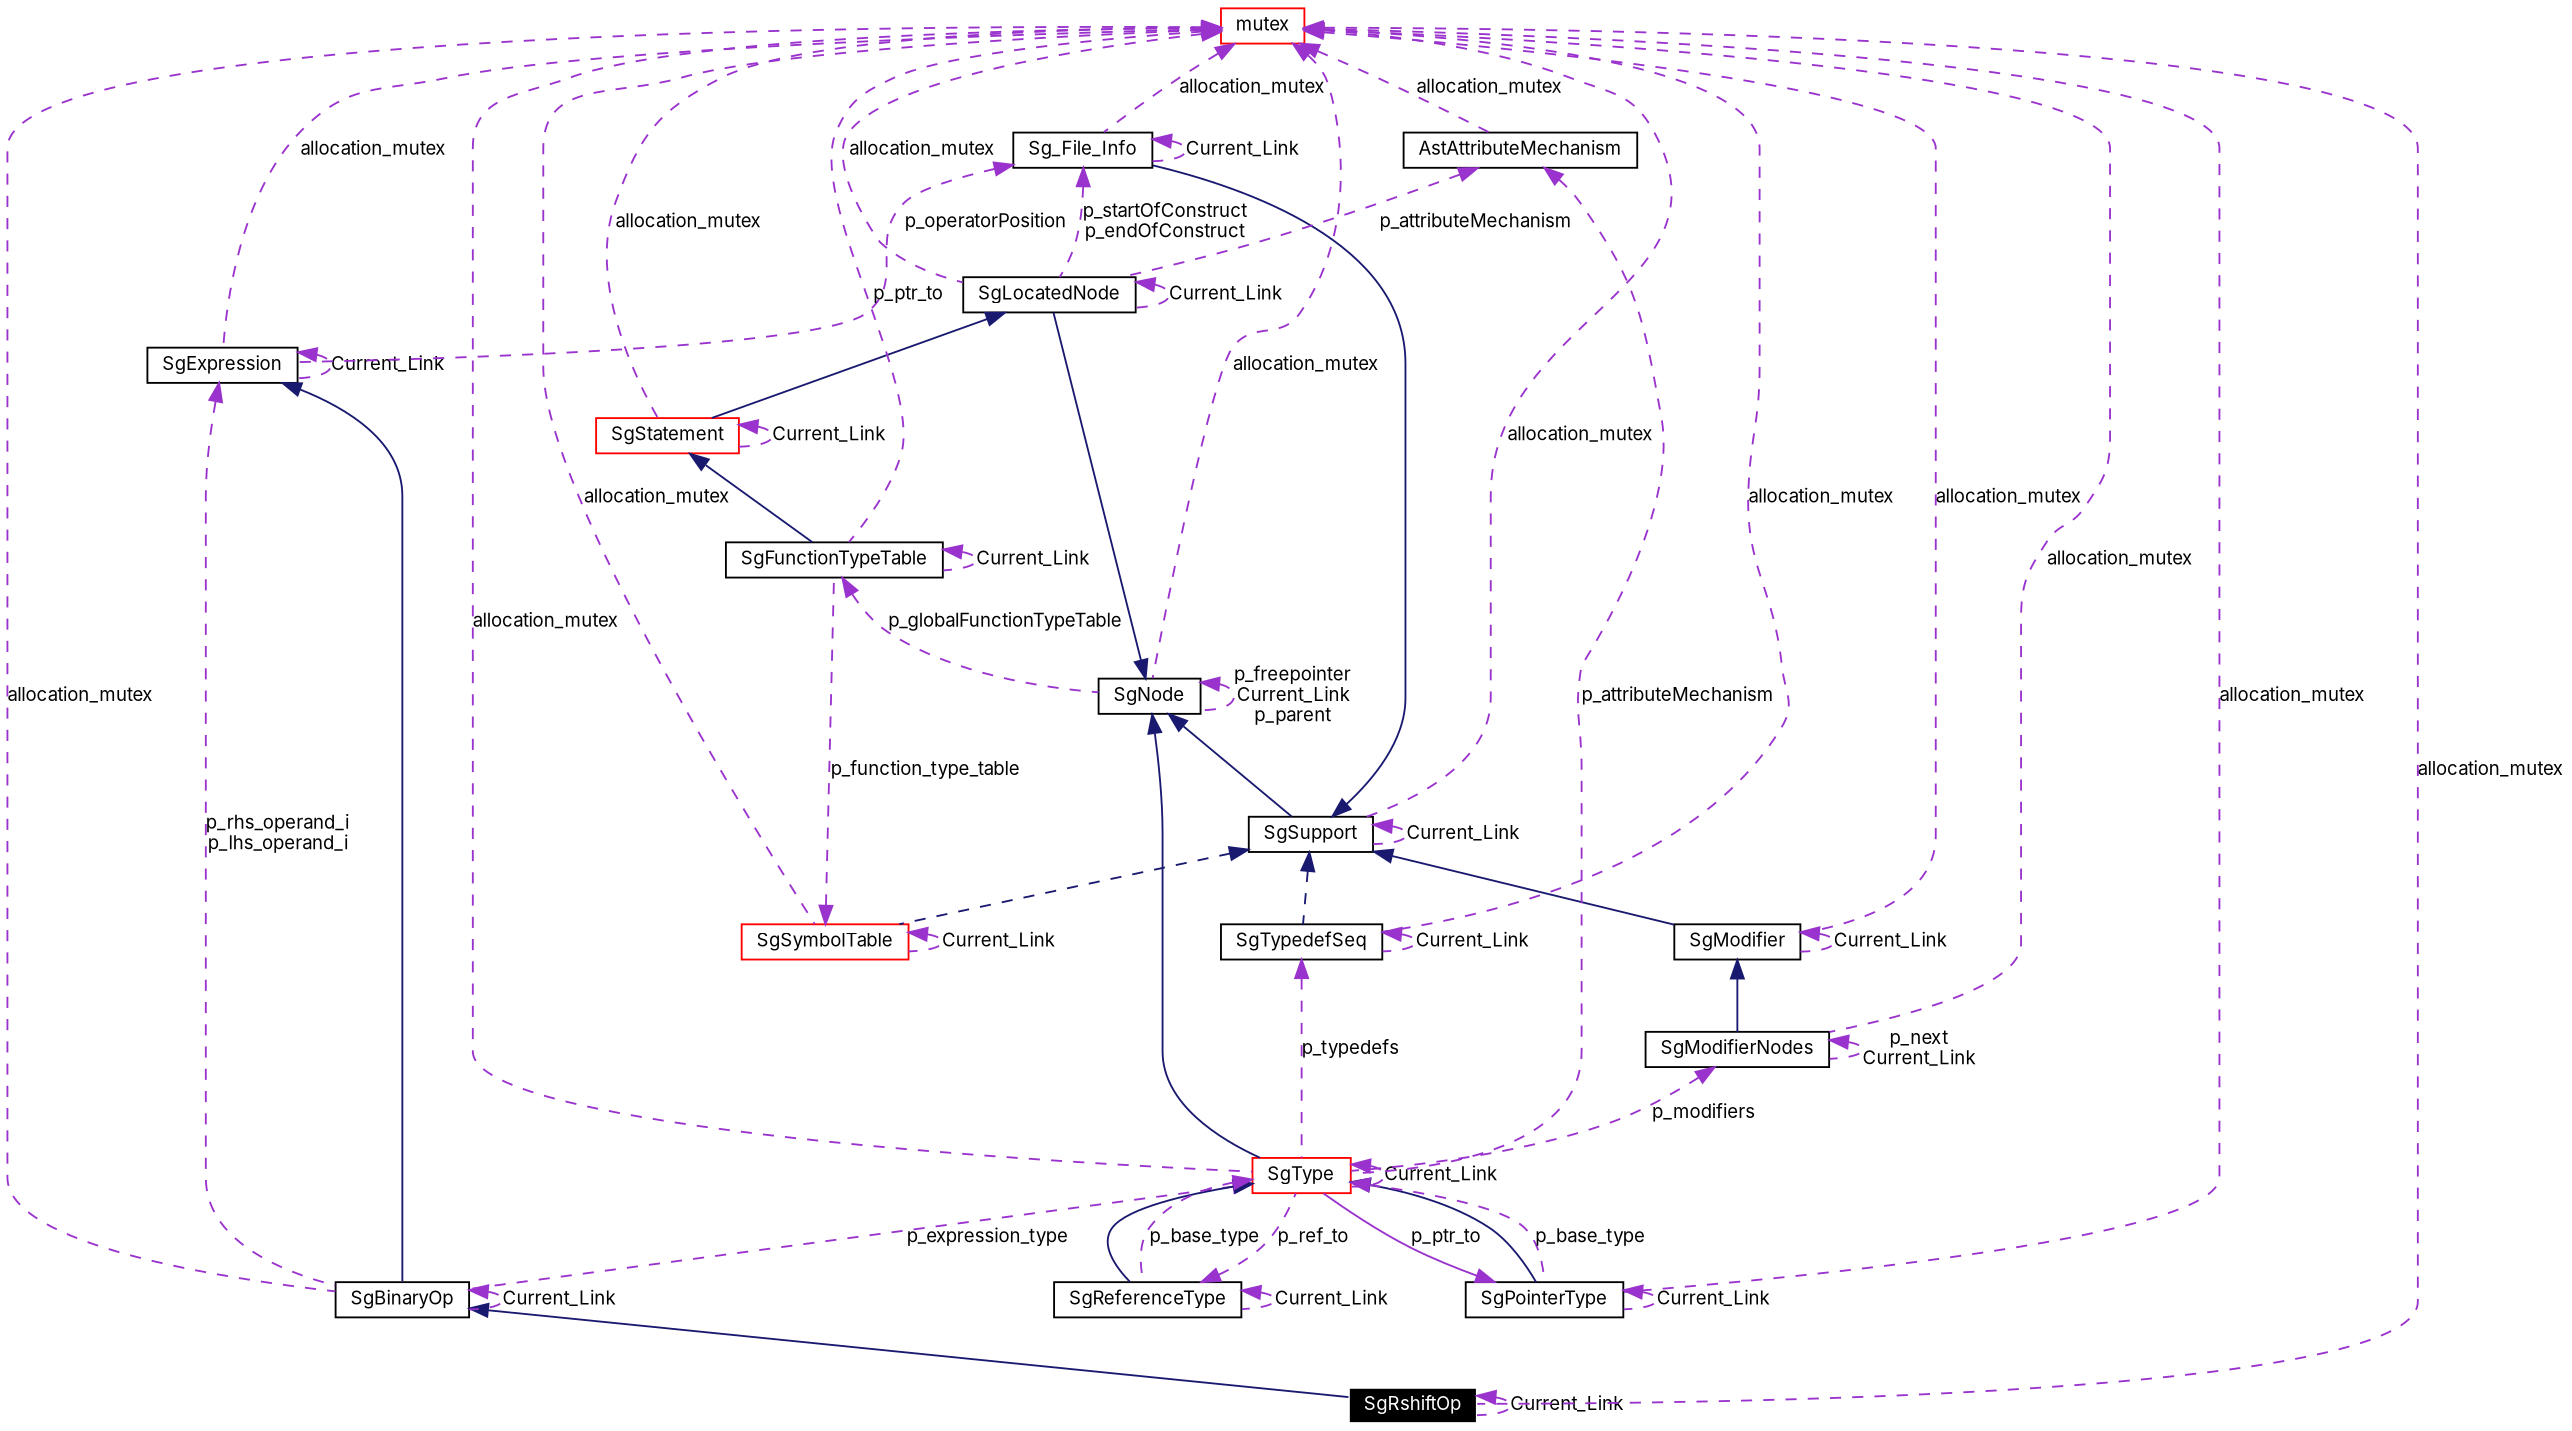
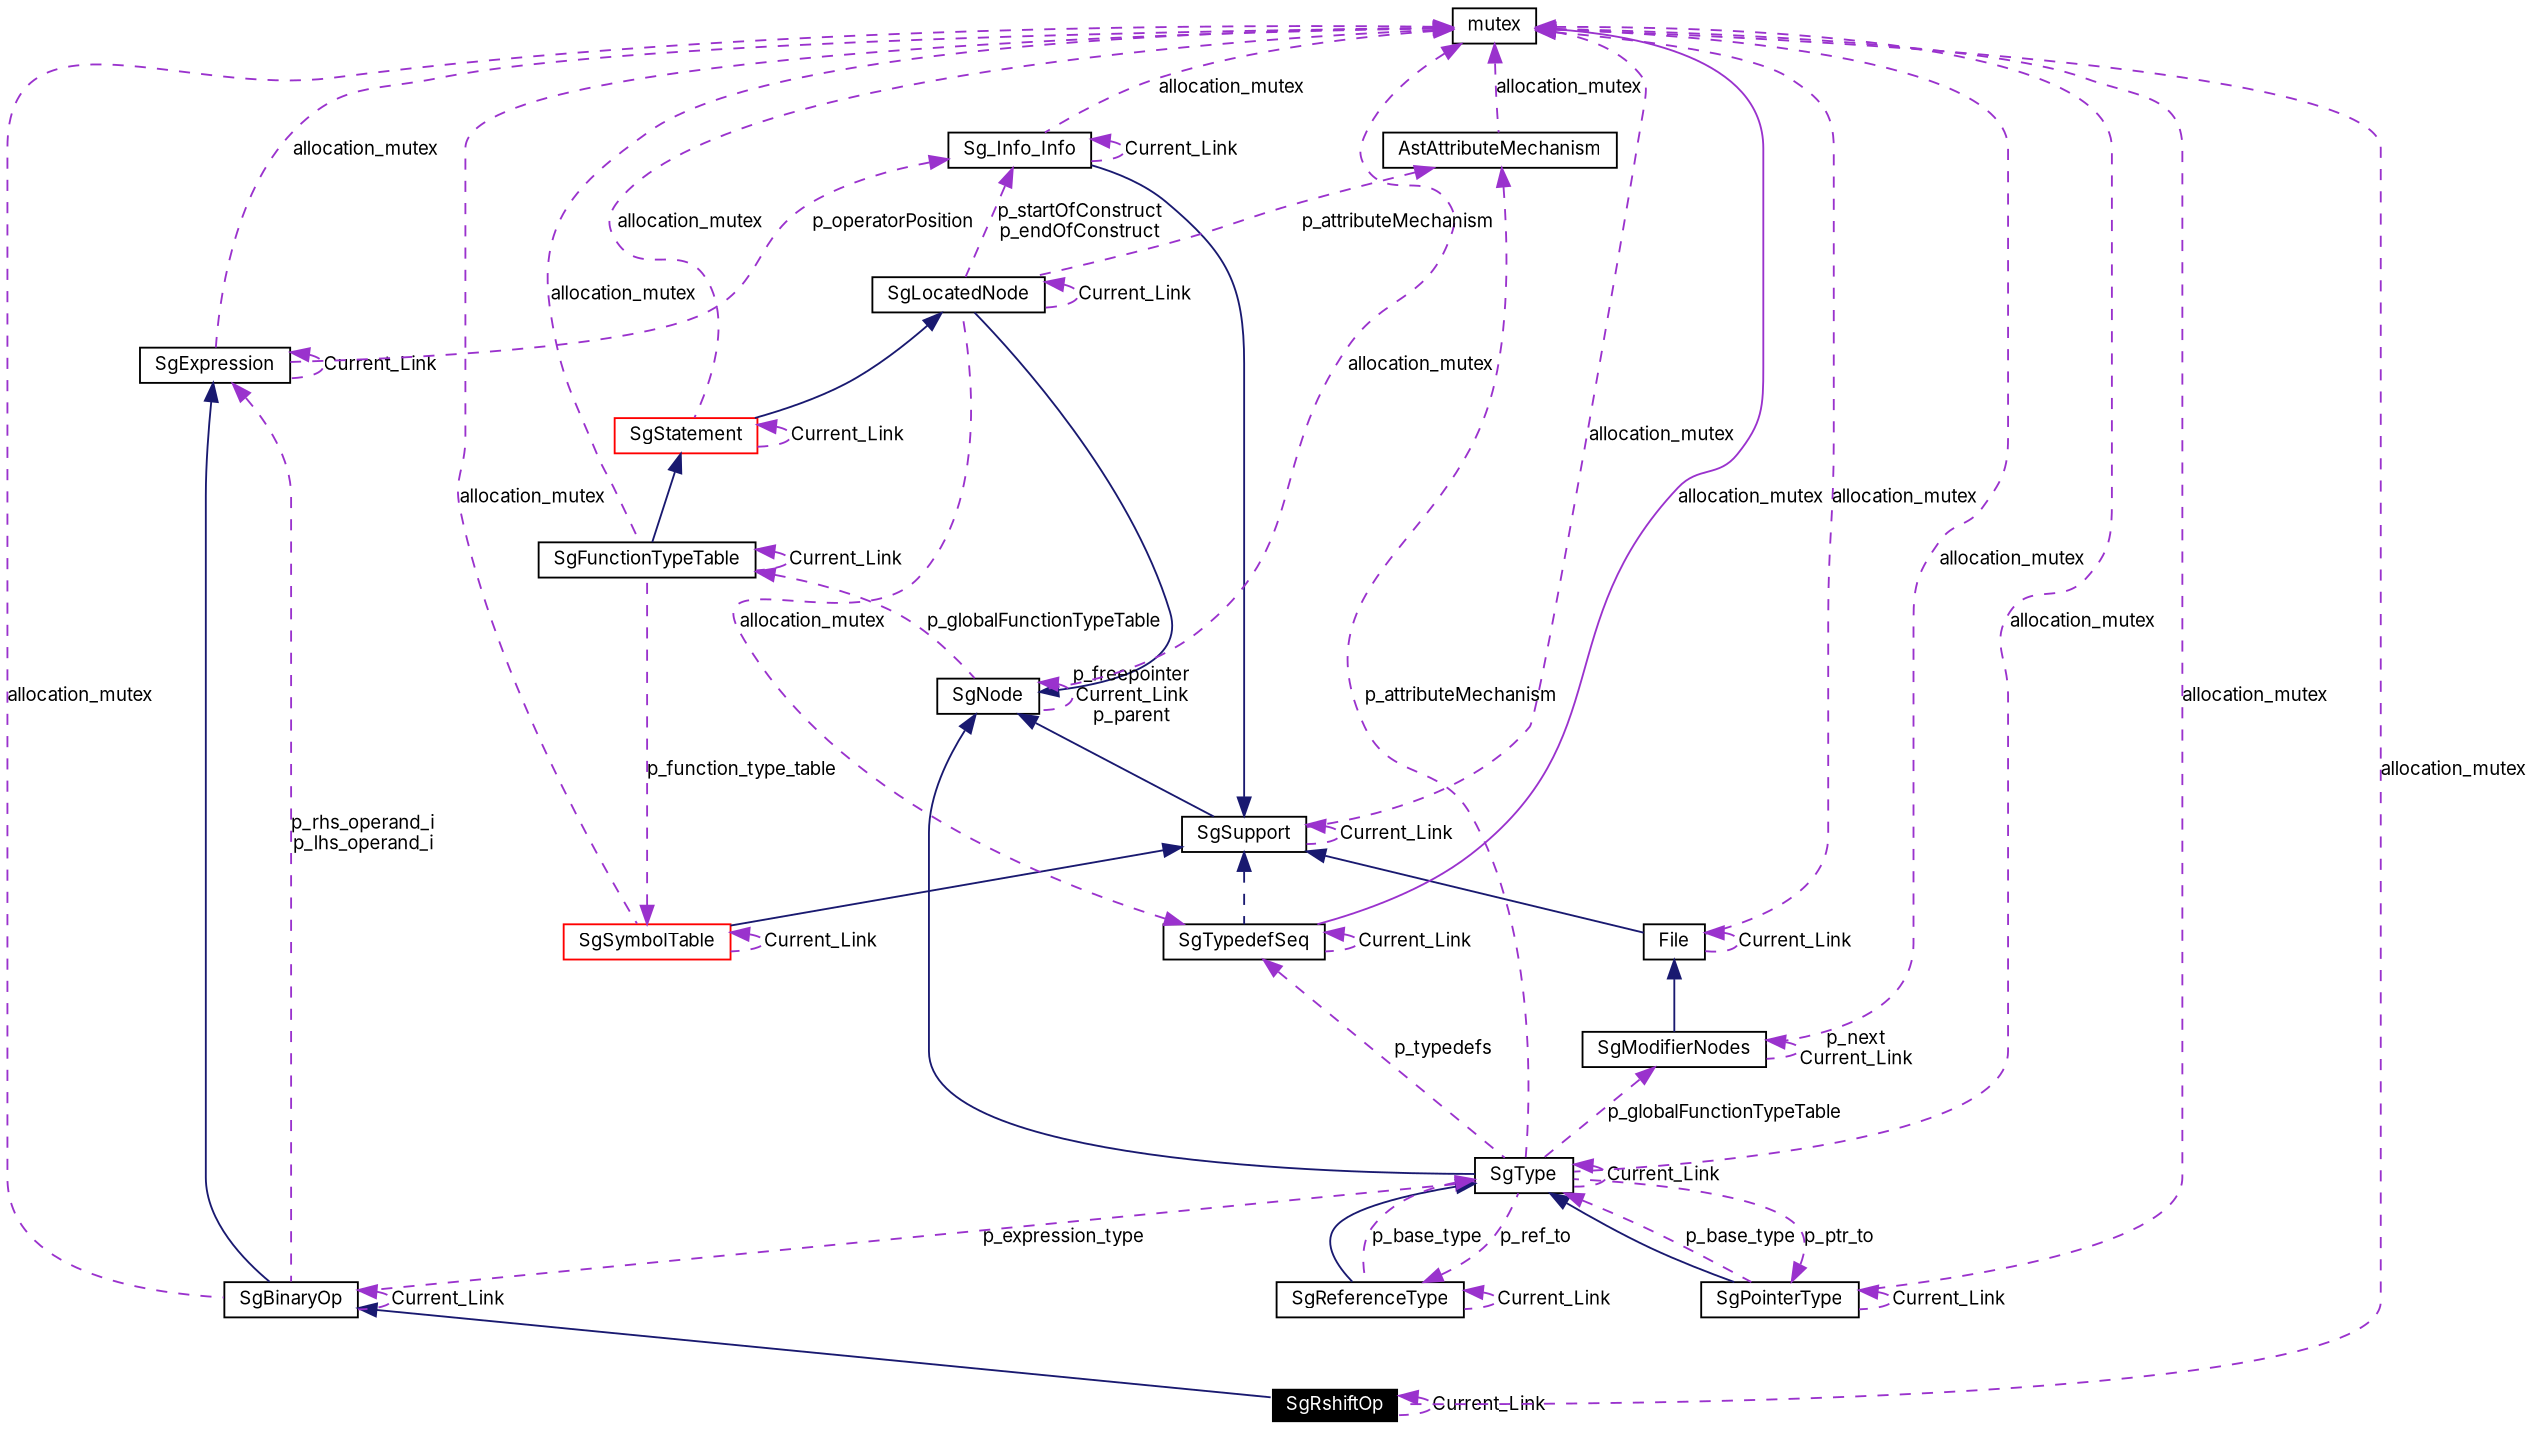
  digraph {
    fontname=Inter
    node [color=black fontname=Inter fontsize=10 shape=record]
    edge [color=darkorchid3 dir=back fontname=Inter fontsize=10 labelfontname=Helvetica labelfontsize=10 style=dashed]
    n1 [color=white fillcolor=black fontcolor=white height=0.2 label=SgRshiftOp style=filled width=0.4]
    n2 [height=0.2 label=SgBinaryOp width=0.4]
    n3 [height=0.2 label=SgExpression width=0.4]
    n4 [height=0.2 label=SgLocatedNode width=0.4]
    n5 [color=red height=0.2 label=SgStatement width=0.4]
    n6 [height=0.2 label=SgFunctionTypeTable width=0.4]
    n7 [height=0.2 label=SgNode width=0.4]
    n8 [height=0.2 label=SgSupport width=0.4]
-   n9 [color=red height=0.2 label=SgType width=0.4]
+   n9 [height=0.2 label=SgType width=0.4]
    n10 [color=red height=0.2 label=SgSymbolTable width=0.4]
-   n11 [height=0.2 label=Sg_File_Info width=0.4]
-   n12 [height=0.2 label=SgModifier width=0.4]
+   n11 [height=0.2 label=Sg_Info_Info width=0.4]
+   n12 [height=0.2 label=File width=0.4]
    n13 [height=0.2 label=SgTypedefSeq width=0.4]
    n14 [height=0.2 label=SgPointerType width=0.4]
    n15 [height=0.2 label=SgReferenceType width=0.4]
-   n16 [color=red height=0.2 label=mutex width=0.4]
+   n16 [height=0.2 label=mutex width=0.4]
    n17 [height=0.2 label=SgModifierNodes width=0.4]
    n18 [height=0.2 label=AstAttributeMechanism width=0.4]
    n1 -> n1 [label=Current_Link]
    n2 -> n1 [color=midnightblue style=solid]
    n2 -> n2 [label=Current_Link]
    n3 -> n2 [color=midnightblue style=solid]
    n3 -> n2 [label="p_rhs_operand_i\np_lhs_operand_i"]
    n3 -> n3 [label=Current_Link]
    n4 -> n4 [label=Current_Link]
    n4 -> n5 [color=midnightblue style=solid]
    n5 -> n5 [label=Current_Link]
    n5 -> n6 [color=midnightblue style=solid]
    n6 -> n6 [label=Current_Link]
    n6 -> n7 [label=p_globalFunctionTypeTable]
    n7 -> n4 [color=midnightblue style=solid]
    n7 -> n7 [label="p_freepointer\nCurrent_Link\np_parent"]
    n7 -> n8 [color=midnightblue style=solid]
    n7 -> n9 [color=midnightblue style=solid]
    n8 -> n8 [label=Current_Link]
-   n8 -> n10 [color=midnightblue]
+   n8 -> n10 [color=midnightblue style=solid]
    n8 -> n11 [color=midnightblue style=solid]
    n8 -> n12 [color=midnightblue style=solid]
    n8 -> n13 [color=midnightblue]
    n9 -> n2 [label=p_expression_type]
    n9 -> n9 [label=Current_Link]
    n9 -> n14 [color=midnightblue style=solid]
    n9 -> n14 [label=p_base_type]
    n9 -> n15 [color=midnightblue style=solid]
    n9 -> n15 [label=p_base_type]
    n10 -> n6 [label=p_function_type_table]
    n10 -> n10 [label=Current_Link]
    n11 -> n3 [label=p_operatorPosition]
    n11 -> n4 [label="p_startOfConstruct\np_endOfConstruct"]
    n11 -> n11 [label=Current_Link]
    n12 -> n12 [label=Current_Link]
    n12 -> n17 [color=midnightblue style=solid]
    n13 -> n9 [label=p_typedefs]
    n13 -> n13 [label=Current_Link]
-   n14 -> n9 [label=p_ptr_to style=solid]
+   n14 -> n9 [label=p_ptr_to]
    n14 -> n14 [label=Current_Link]
    n15 -> n9 [label=p_ref_to]
    n15 -> n15 [label=Current_Link]
    n16 -> n1 [label=allocation_mutex]
    n16 -> n2 [label=allocation_mutex]
    n16 -> n3 [label=allocation_mutex]
-   n16 -> n4 [label=allocation_mutex]
+   n13 -> n4 [label=allocation_mutex]
    n16 -> n5 [label=allocation_mutex]
-   n16 -> n6 [label=p_ptr_to]
+   n16 -> n6 [label=allocation_mutex]
    n16 -> n7 [label=allocation_mutex]
    n16 -> n8 [label=allocation_mutex]
    n16 -> n9 [label=allocation_mutex]
    n16 -> n10 [label=allocation_mutex]
    n16 -> n11 [label=allocation_mutex]
    n16 -> n12 [label=allocation_mutex]
-   n16 -> n13 [label=allocation_mutex]
+   n16 -> n13 [label=allocation_mutex style=solid]
    n16 -> n14 [label=allocation_mutex]
    n16 -> n17 [label=allocation_mutex]
    n16 -> n18 [label=allocation_mutex]
-   n17 -> n9 [label=p_modifiers]
+   n17 -> n9 [label=p_globalFunctionTypeTable]
    n17 -> n17 [label="p_next\nCurrent_Link"]
    n18 -> n4 [label=p_attributeMechanism]
    n18 -> n9 [label=p_attributeMechanism]
  }
